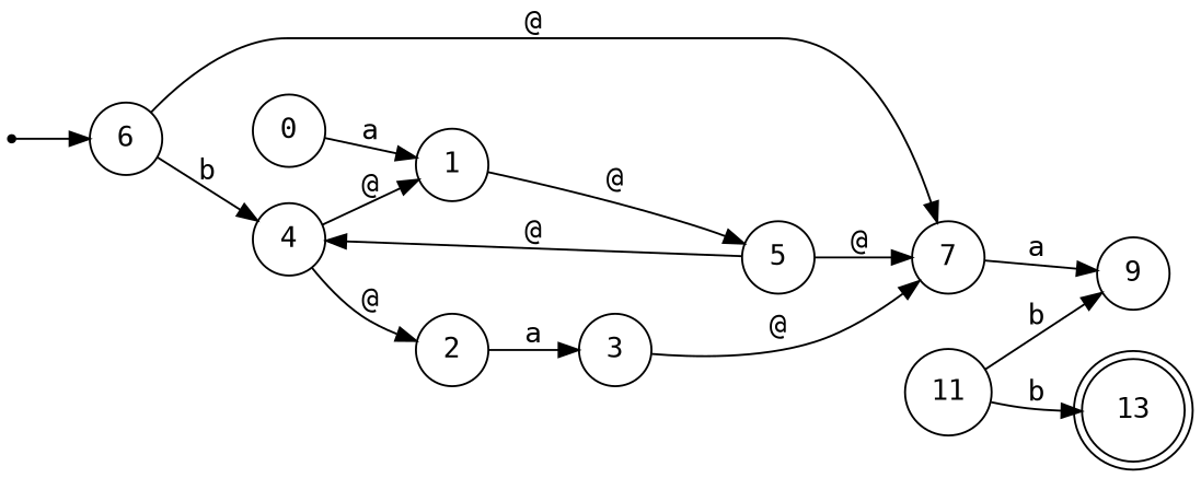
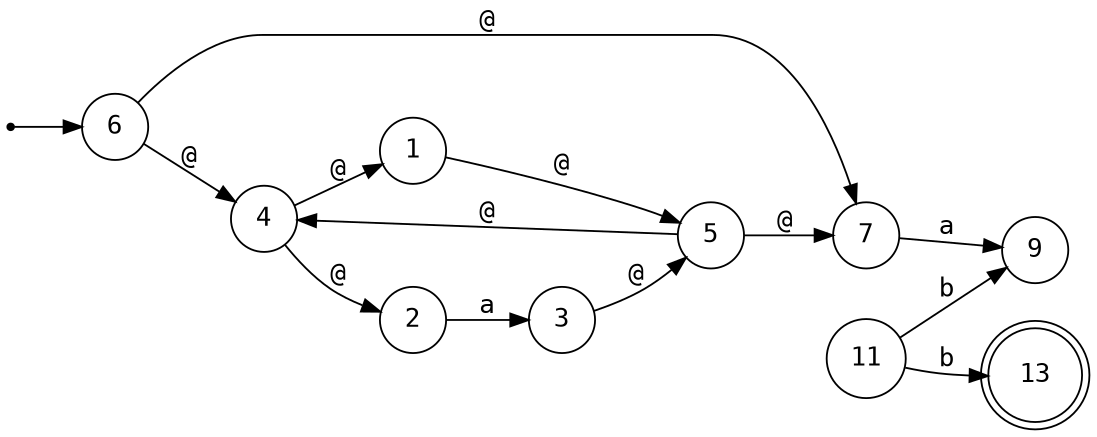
  digraph {
    fontname="DejaVu Sans Mono"
    rankdir=LR
    node [fontname="DejaVu Sans Mono" shape=circle]
    edge [fontname="DejaVu Sans Mono"]
    qi [shape=point]
    6
    4
    7
    13 [shape=doublecircle]
    1
    2
    9
-   0
    5
    3
    11
    qi -> 6
-   6 -> 4 [label=b]
+   6 -> 4 [label="@"]
    6 -> 7 [label="@"]
    4 -> 1 [label="@"]
    4 -> 2 [label="@"]
    7 -> 9 [label=a]
    1 -> 5 [label="@"]
    2 -> 3 [label=a]
-   0 -> 1 [label=a]
    5 -> 4 [label="@"]
    5 -> 7 [label="@"]
-   3 -> 7 [label="@"]
+   3 -> 5 [label="@"]
    11 -> 13 [label=b]
    11 -> 9 [label=b]
  }
